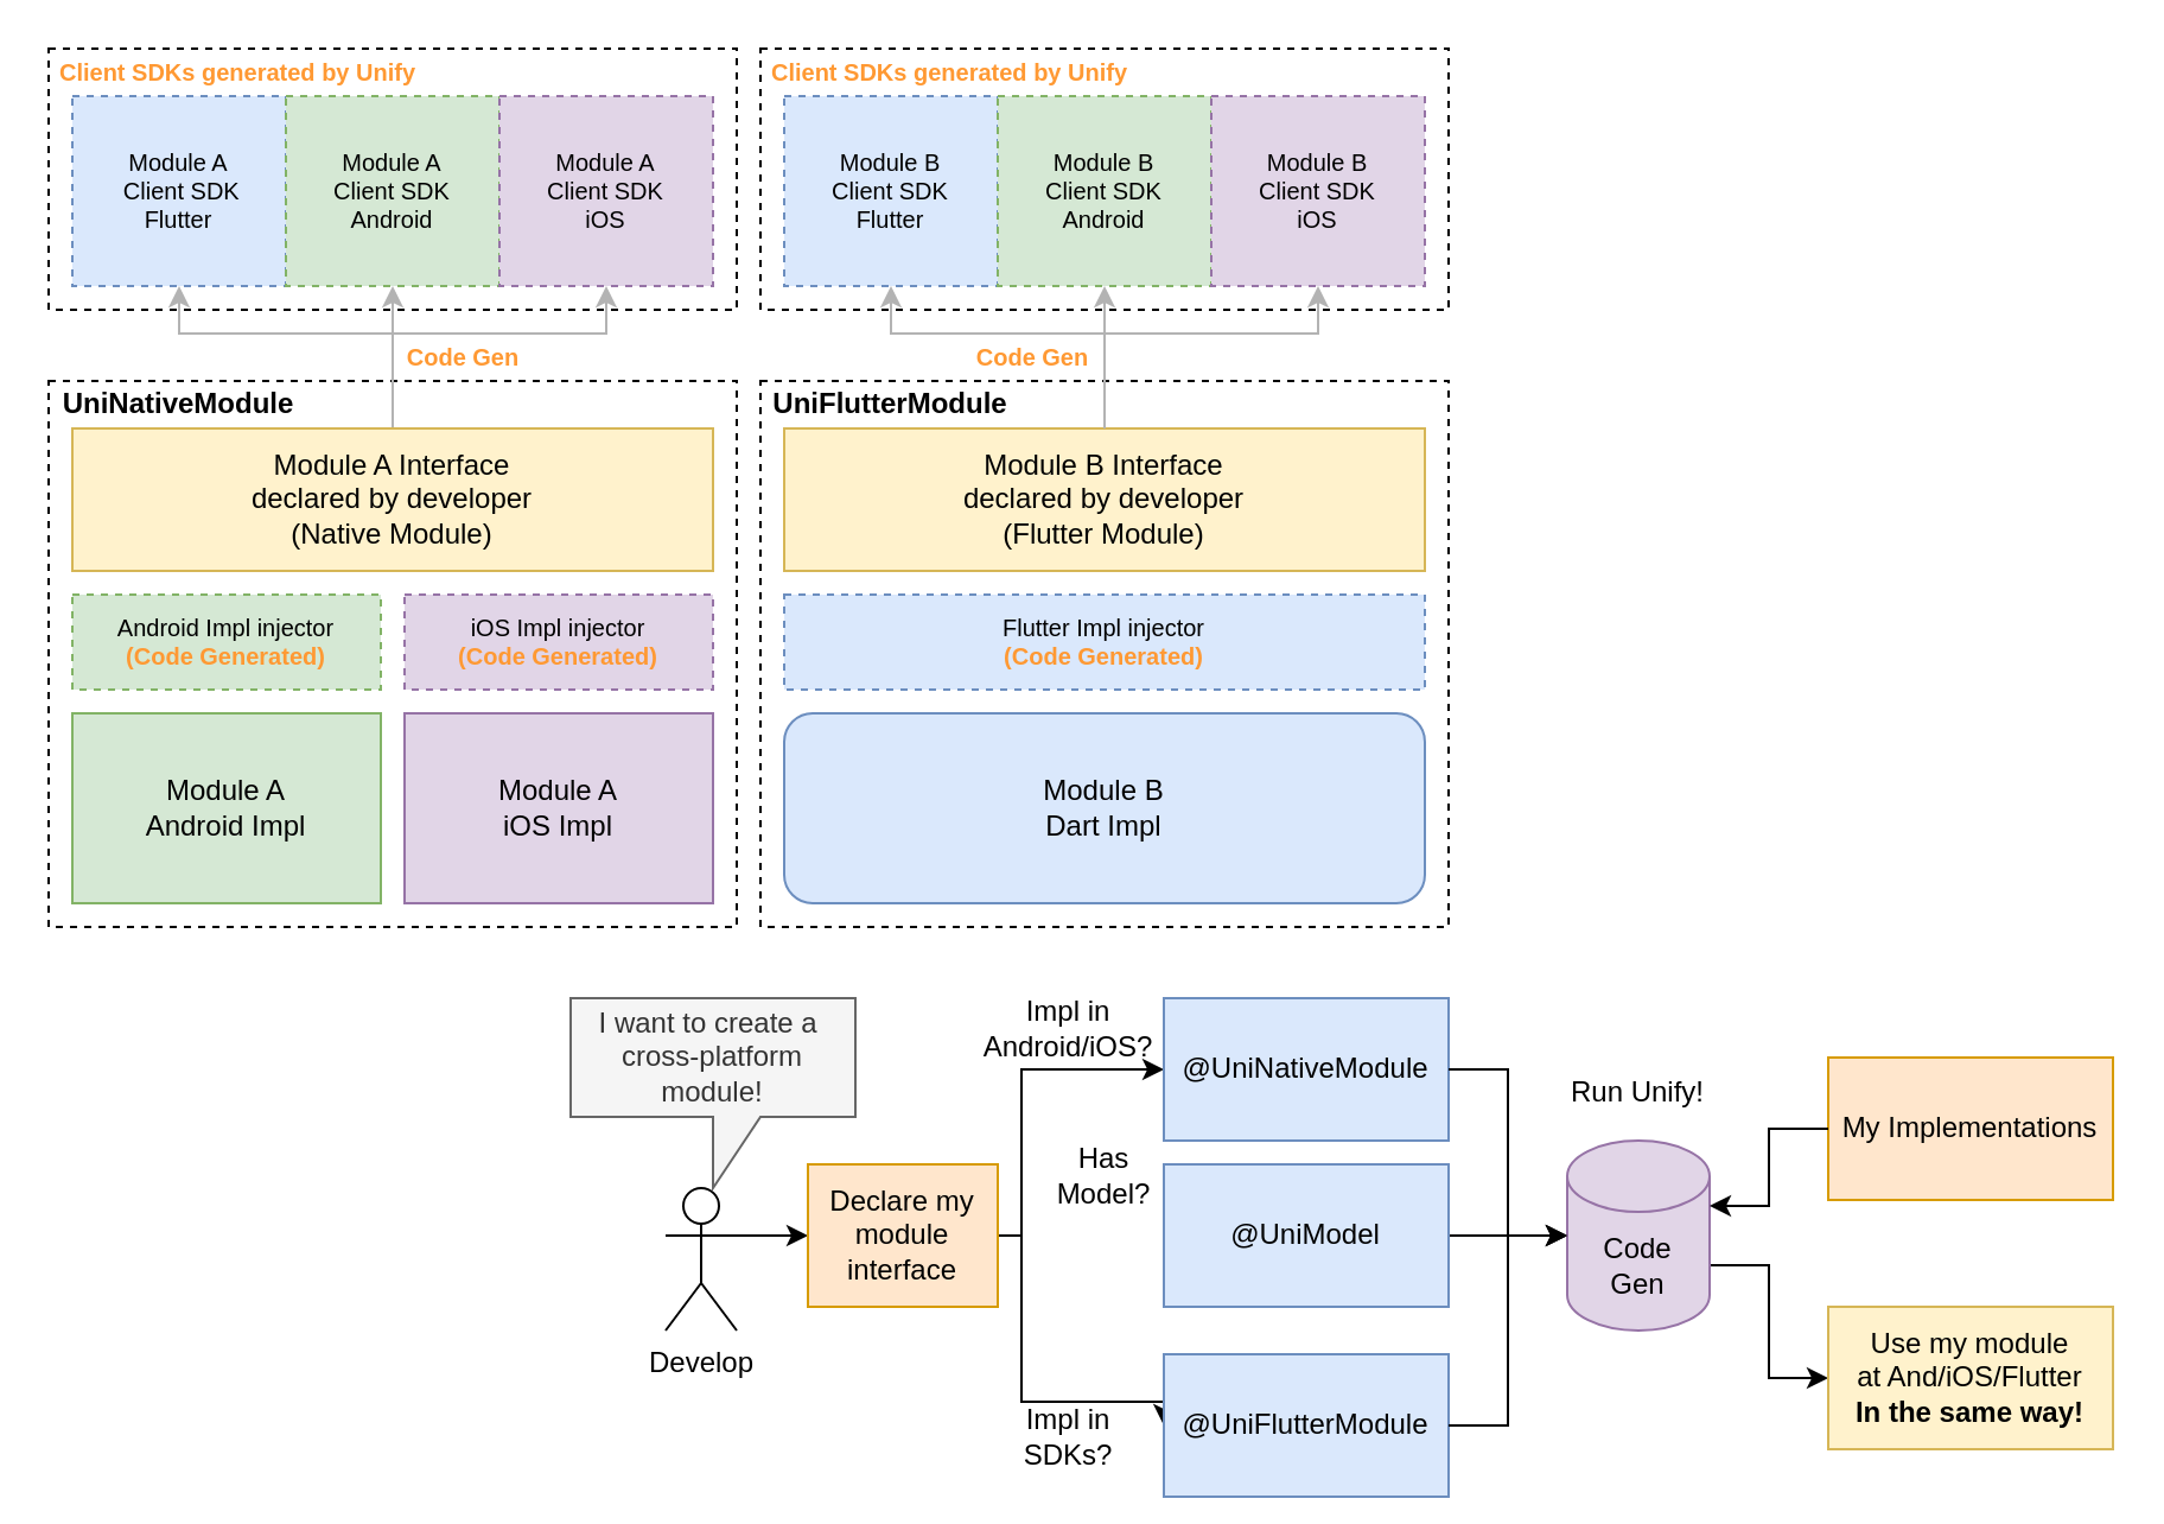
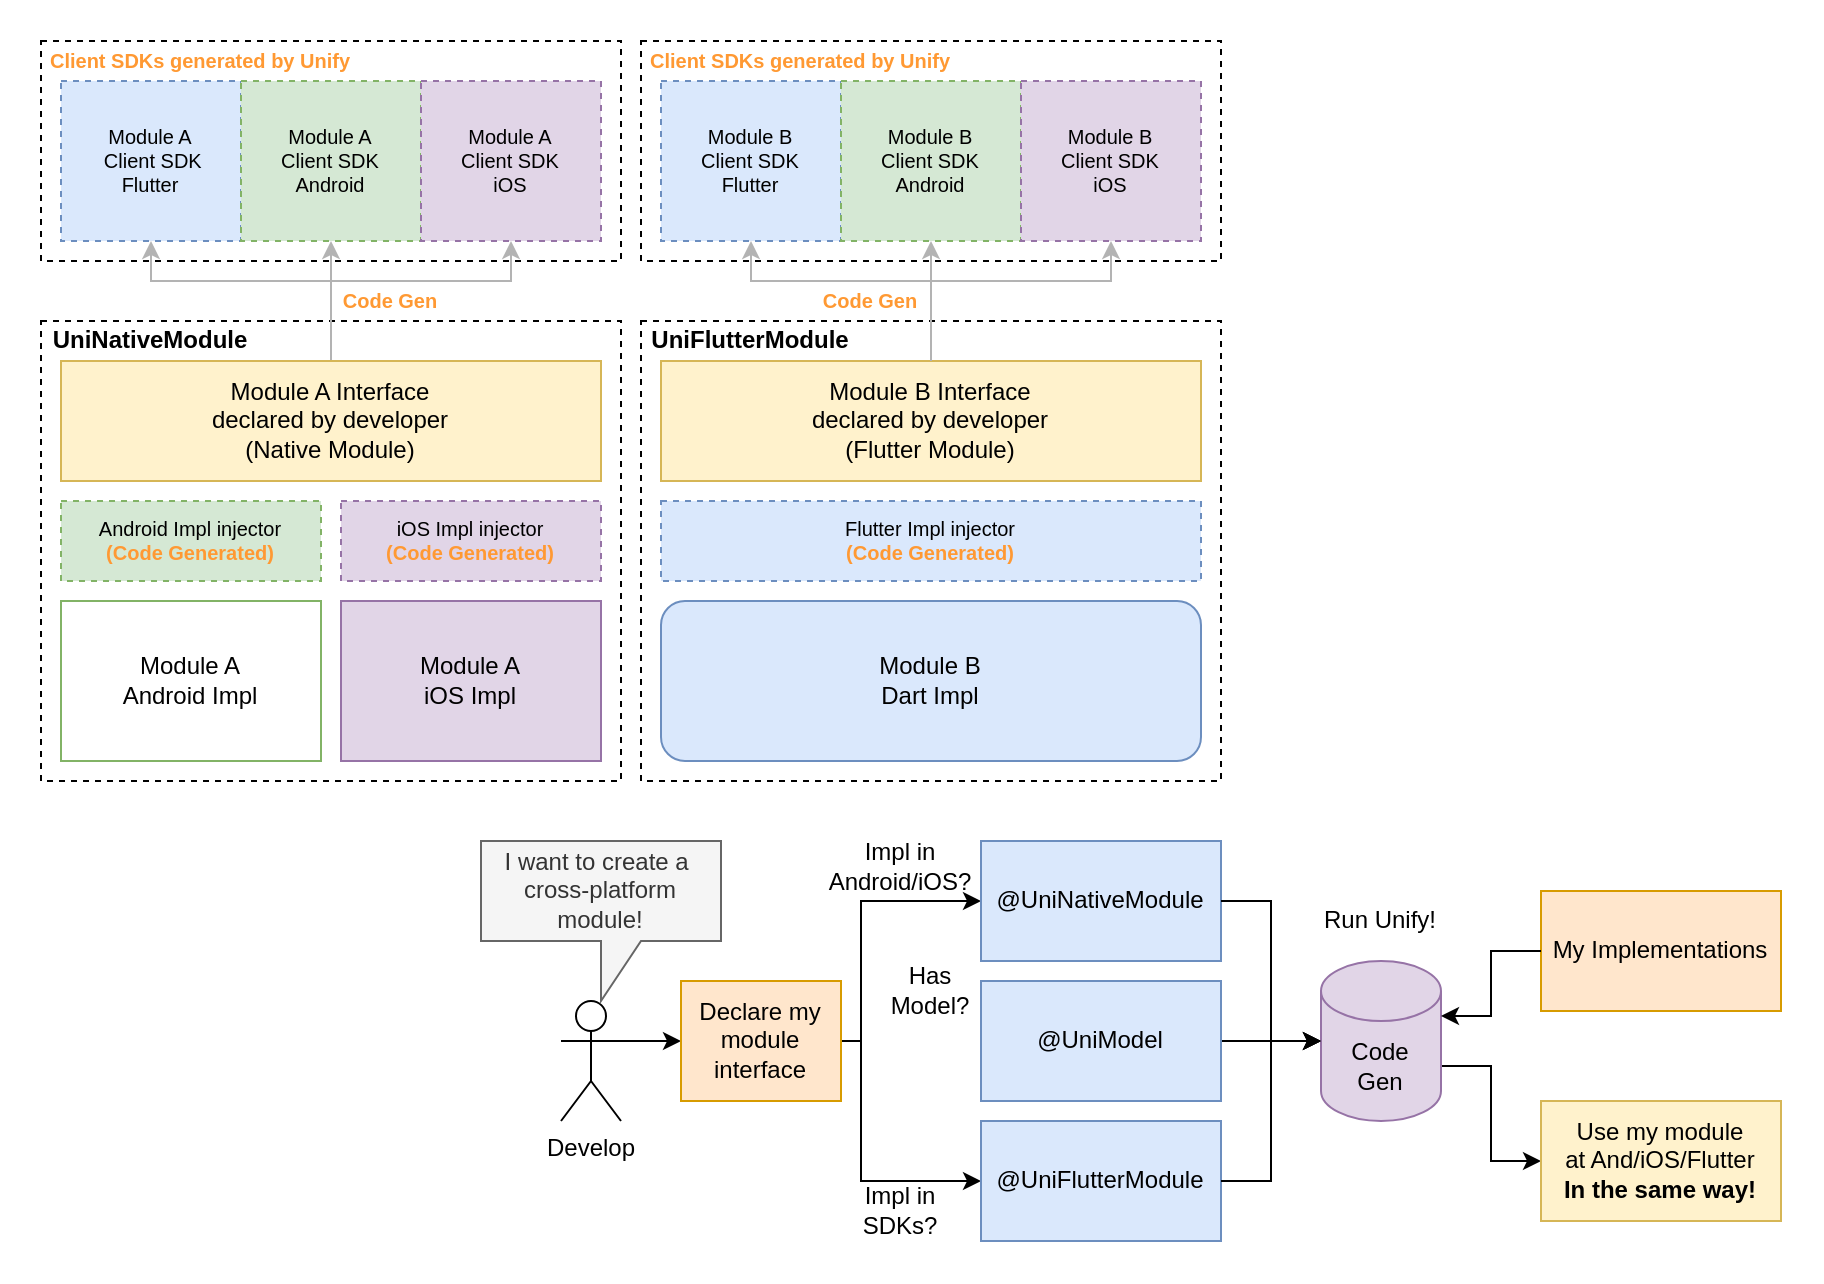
  <mxCell id="0" />
  <mxCell id="1" parent="0" />
  <mxCell id="2" value="" style="edgeStyle=orthogonalEdgeStyle;rounded=0;orthogonalLoop=1;jettySize=auto;html=1;strokeColor=#B3B3B3;" parent="1" source="3" target="26" edge="1"><mxGeometry relative="1" as="geometry" /></mxCell>
  <mxCell id="3" value="" style="rounded=0;whiteSpace=wrap;html=1;dashed=1;" parent="1" vertex="1"><mxGeometry x="320" y="160" width="290" height="230" as="geometry" /></mxCell>
  <mxCell id="4" value="" style="rounded=0;whiteSpace=wrap;html=1;dashed=1;" parent="1" vertex="1"><mxGeometry x="20" y="20" width="290" height="110" as="geometry" /></mxCell>
  <mxCell id="5" value="" style="rounded=0;whiteSpace=wrap;html=1;dashed=1;" parent="1" vertex="1"><mxGeometry x="20" y="160" width="290" height="230" as="geometry" /></mxCell>
  <mxCell id="6" style="edgeStyle=orthogonalEdgeStyle;rounded=0;orthogonalLoop=1;jettySize=auto;html=1;exitX=0.5;exitY=0;exitDx=0;exitDy=0;strokeColor=#B3B3B3;" parent="1" source="9" target="15" edge="1"><mxGeometry relative="1" as="geometry"><Array as="points"><mxPoint x="165" y="140" /><mxPoint x="75" y="140" /></Array></mxGeometry></mxCell>
  <mxCell id="7" style="edgeStyle=orthogonalEdgeStyle;rounded=0;orthogonalLoop=1;jettySize=auto;html=1;exitX=0.5;exitY=0;exitDx=0;exitDy=0;entryX=0.5;entryY=1;entryDx=0;entryDy=0;strokeColor=#B3B3B3;" parent="1" source="9" target="16" edge="1"><mxGeometry relative="1" as="geometry" /></mxCell>
  <mxCell id="8" style="edgeStyle=orthogonalEdgeStyle;rounded=0;orthogonalLoop=1;jettySize=auto;html=1;exitX=0.5;exitY=0;exitDx=0;exitDy=0;entryX=0.5;entryY=1;entryDx=0;entryDy=0;strokeColor=#B3B3B3;" parent="1" source="9" target="17" edge="1"><mxGeometry relative="1" as="geometry"><Array as="points"><mxPoint x="165" y="140" /><mxPoint x="255" y="140" /></Array></mxGeometry></mxCell>
  <mxCell id="9" value="Module A Interface&lt;br&gt;declared by developer&lt;br&gt;(Native Module)" style="rounded=0;whiteSpace=wrap;html=1;fillColor=#fff2cc;strokeColor=#d6b656;" parent="1" vertex="1"><mxGeometry x="30" y="180" width="270" height="60" as="geometry" /></mxCell>
  <mxCell id="10" value="Module B Interface&lt;br&gt;declared by developer&lt;br style=&quot;border-color: var(--border-color);&quot;&gt;(Flutter Module)" style="rounded=0;whiteSpace=wrap;html=1;fillColor=#fff2cc;strokeColor=#d6b656;" parent="1" vertex="1"><mxGeometry x="330" y="180" width="270" height="60" as="geometry" /></mxCell>
- <mxCell id="11" value="Module A&lt;br&gt;Android Impl" style="rounded=0;whiteSpace=wrap;html=1;fillColor=#d5e8d4;strokeColor=#82b366;" parent="1" vertex="1"><mxGeometry x="30" y="300" width="130" height="80" as="geometry" /></mxCell>
+ <mxCell id="11" value="Module A&lt;br&gt;Android Impl" style="rounded=0;whiteSpace=wrap;html=1;fillColor=#ffffff;strokeColor=#82b366;" parent="1" vertex="1"><mxGeometry x="30" y="300" width="130" height="80" as="geometry" /></mxCell>
  <mxCell id="12" value="Module A&lt;br&gt;iOS Impl" style="rounded=0;whiteSpace=wrap;html=1;fillColor=#e1d5e7;strokeColor=#9673a6;" parent="1" vertex="1"><mxGeometry x="170" y="300" width="130" height="80" as="geometry" /></mxCell>
  <mxCell id="13" value="Android Impl injector&lt;br&gt;&lt;font color=&quot;#ff9933&quot;&gt;&lt;b&gt;(Code Generated)&lt;/b&gt;&lt;/font&gt;" style="rounded=0;whiteSpace=wrap;html=1;fontSize=10;fillColor=#d5e8d4;strokeColor=#82b366;dashed=1;" parent="1" vertex="1"><mxGeometry x="30" y="250" width="130" height="40" as="geometry" /></mxCell>
  <mxCell id="14" value="iOS Impl injector&lt;br&gt;&lt;font color=&quot;#ff9933&quot;&gt;&lt;b&gt;(Code Generated)&lt;/b&gt;&lt;/font&gt;" style="rounded=0;whiteSpace=wrap;html=1;fontSize=10;fillColor=#e1d5e7;strokeColor=#9673a6;dashed=1;" parent="1" vertex="1"><mxGeometry x="170" y="250" width="130" height="40" as="geometry" /></mxCell>
  <mxCell id="15" value="Module A&lt;br&gt;&amp;nbsp;Client SDK&lt;br&gt;Flutter" style="rounded=0;whiteSpace=wrap;html=1;fontSize=10;fillColor=#dae8fc;strokeColor=#6c8ebf;dashed=1;" parent="1" vertex="1"><mxGeometry x="30" y="40" width="90" height="80" as="geometry" /></mxCell>
  <mxCell id="16" value="Module A&lt;br&gt;Client SDK&lt;br&gt;Android" style="rounded=0;whiteSpace=wrap;html=1;fontSize=10;fillColor=#d5e8d4;strokeColor=#82b366;dashed=1;" parent="1" vertex="1"><mxGeometry x="120" y="40" width="90" height="80" as="geometry" /></mxCell>
  <mxCell id="17" value="Module A&lt;br&gt;Client SDK&lt;br&gt;iOS" style="rounded=0;whiteSpace=wrap;html=1;fontSize=10;fillColor=#e1d5e7;strokeColor=#9673a6;dashed=1;" parent="1" vertex="1"><mxGeometry x="210" y="40" width="90" height="80" as="geometry" /></mxCell>
  <mxCell id="18" value="UniNativeModule" style="text;html=1;strokeColor=none;fillColor=none;align=center;verticalAlign=middle;whiteSpace=wrap;rounded=0;fontStyle=1" parent="1" vertex="1"><mxGeometry x="20" y="160" width="110" height="20" as="geometry" /></mxCell>
  <mxCell id="19" value="Client SDKs generated by Unify" style="text;html=1;strokeColor=none;fillColor=none;align=center;verticalAlign=middle;whiteSpace=wrap;rounded=0;fontColor=#FF9933;fontSize=10;fontStyle=1" parent="1" vertex="1"><mxGeometry x="20" y="20" width="160" height="20" as="geometry" /></mxCell>
  <mxCell id="20" value="Code Gen" style="text;html=1;strokeColor=none;fillColor=none;align=center;verticalAlign=middle;whiteSpace=wrap;rounded=0;fontColor=#FF9933;fontSize=10;fontStyle=1" parent="1" vertex="1"><mxGeometry x="170" y="140" width="50" height="20" as="geometry" /></mxCell>
  <mxCell id="21" value="UniFlutterModule" style="text;html=1;strokeColor=none;fillColor=none;align=center;verticalAlign=middle;whiteSpace=wrap;rounded=0;fontStyle=1" parent="1" vertex="1"><mxGeometry x="320" y="160" width="110" height="20" as="geometry" /></mxCell>
  <mxCell id="22" value="Flutter Impl injector&lt;br&gt;&lt;font color=&quot;#ff9933&quot;&gt;&lt;b&gt;(Code Generated)&lt;/b&gt;&lt;/font&gt;" style="rounded=0;whiteSpace=wrap;html=1;fontSize=10;fillColor=#dae8fc;strokeColor=#6c8ebf;dashed=1;" parent="1" vertex="1"><mxGeometry x="330" y="250" width="270" height="40" as="geometry" /></mxCell>
  <mxCell id="23" value="Module B&lt;br&gt;Dart Impl" style="whiteSpace=wrap;html=1;fillColor=#dae8fc;strokeColor=#6c8ebf;rounded=1;" parent="1" vertex="1"><mxGeometry x="330" y="300" width="270" height="80" as="geometry" /></mxCell>
  <mxCell id="24" value="" style="rounded=0;whiteSpace=wrap;html=1;dashed=1;" parent="1" vertex="1"><mxGeometry x="320" y="20" width="290" height="110" as="geometry" /></mxCell>
  <mxCell id="25" value="Module B&lt;br&gt;Client SDK&lt;br&gt;Flutter" style="rounded=0;whiteSpace=wrap;html=1;fontSize=10;fillColor=#dae8fc;strokeColor=#6c8ebf;dashed=1;" parent="1" vertex="1"><mxGeometry x="330" y="40" width="90" height="80" as="geometry" /></mxCell>
  <mxCell id="26" value="Module B&lt;br&gt;Client SDK&lt;br&gt;Android" style="rounded=0;whiteSpace=wrap;html=1;fontSize=10;fillColor=#d5e8d4;strokeColor=#82b366;dashed=1;" parent="1" vertex="1"><mxGeometry x="420" y="40" width="90" height="80" as="geometry" /></mxCell>
  <mxCell id="27" value="Module B&lt;br&gt;Client SDK&lt;br&gt;iOS" style="rounded=0;whiteSpace=wrap;html=1;fontSize=10;fillColor=#e1d5e7;strokeColor=#9673a6;dashed=1;" parent="1" vertex="1"><mxGeometry x="510" y="40" width="90" height="80" as="geometry" /></mxCell>
  <mxCell id="28" value="Client SDKs generated by Unify" style="text;html=1;strokeColor=none;fillColor=none;align=center;verticalAlign=middle;whiteSpace=wrap;rounded=0;fontColor=#FF9933;fontSize=10;fontStyle=1" parent="1" vertex="1"><mxGeometry x="320" y="20" width="160" height="20" as="geometry" /></mxCell>
  <mxCell id="29" style="edgeStyle=orthogonalEdgeStyle;rounded=0;orthogonalLoop=1;jettySize=auto;html=1;exitX=0.5;exitY=0;exitDx=0;exitDy=0;entryX=0.5;entryY=1;entryDx=0;entryDy=0;strokeColor=#B3B3B3;" parent="1" source="10" target="26" edge="1"><mxGeometry relative="1" as="geometry" /></mxCell>
  <mxCell id="30" style="edgeStyle=orthogonalEdgeStyle;rounded=0;orthogonalLoop=1;jettySize=auto;html=1;exitX=0.5;exitY=0;exitDx=0;exitDy=0;entryX=0.5;entryY=1;entryDx=0;entryDy=0;strokeColor=#B3B3B3;" parent="1" source="10" target="25" edge="1"><mxGeometry relative="1" as="geometry"><Array as="points"><mxPoint x="465" y="140" /><mxPoint x="375" y="140" /></Array></mxGeometry></mxCell>
  <mxCell id="31" style="edgeStyle=orthogonalEdgeStyle;rounded=0;orthogonalLoop=1;jettySize=auto;html=1;exitX=0.5;exitY=0;exitDx=0;exitDy=0;entryX=0.5;entryY=1;entryDx=0;entryDy=0;strokeColor=#B3B3B3;" parent="1" source="10" target="27" edge="1"><mxGeometry relative="1" as="geometry"><Array as="points"><mxPoint x="465" y="140" /><mxPoint x="555" y="140" /></Array></mxGeometry></mxCell>
  <mxCell id="32" value="Code Gen" style="text;html=1;strokeColor=none;fillColor=none;align=center;verticalAlign=middle;whiteSpace=wrap;rounded=0;fontColor=#FF9933;fontSize=10;fontStyle=1" parent="1" vertex="1"><mxGeometry x="410" y="140" width="50" height="20" as="geometry" /></mxCell>
  <mxCell id="33" style="edgeStyle=orthogonalEdgeStyle;rounded=0;orthogonalLoop=1;jettySize=auto;html=1;exitX=1;exitY=0.333;exitDx=0;exitDy=0;exitPerimeter=0;entryX=0;entryY=0.5;entryDx=0;entryDy=0;" parent="1" source="34" target="38" edge="1"><mxGeometry relative="1" as="geometry" /></mxCell>
  <mxCell id="34" value="Develop" style="shape=umlActor;verticalLabelPosition=bottom;verticalAlign=top;html=1;outlineConnect=0;" parent="1" vertex="1"><mxGeometry x="280" y="500" width="30" height="60" as="geometry" /></mxCell>
  <mxCell id="35" value="I want to create a&amp;nbsp;&lt;br&gt;cross-platform module!" style="shape=callout;whiteSpace=wrap;html=1;perimeter=calloutPerimeter;fillColor=#f5f5f5;fontColor=#333333;strokeColor=#666666;" parent="1" vertex="1"><mxGeometry x="240" y="420" width="120" height="80" as="geometry" /></mxCell>
  <mxCell id="36" style="edgeStyle=orthogonalEdgeStyle;rounded=0;orthogonalLoop=1;jettySize=auto;html=1;exitX=1;exitY=0.5;exitDx=0;exitDy=0;entryX=0;entryY=0.5;entryDx=0;entryDy=0;" parent="1" source="38" target="39" edge="1"><mxGeometry relative="1" as="geometry"><Array as="points"><mxPoint x="430" y="520" /><mxPoint x="430" y="450" /></Array></mxGeometry></mxCell>
  <mxCell id="37" style="edgeStyle=orthogonalEdgeStyle;rounded=0;orthogonalLoop=1;jettySize=auto;html=1;exitX=1;exitY=0.5;exitDx=0;exitDy=0;entryX=0;entryY=0.5;entryDx=0;entryDy=0;" parent="1" source="38" target="40" edge="1"><mxGeometry relative="1" as="geometry"><Array as="points"><mxPoint x="430" y="520" /><mxPoint x="430" y="590" /></Array></mxGeometry></mxCell>
  <mxCell id="38" value="Declare my&lt;br&gt;module interface" style="rounded=0;whiteSpace=wrap;html=1;fillColor=#ffe6cc;strokeColor=#d79b00;" parent="1" vertex="1"><mxGeometry x="340" y="490" width="80" height="60" as="geometry" /></mxCell>
  <mxCell id="39" value="@UniNativeModule" style="rounded=0;whiteSpace=wrap;html=1;fillColor=#dae8fc;strokeColor=#6c8ebf;" parent="1" vertex="1"><mxGeometry x="490" y="420" width="120" height="60" as="geometry" /></mxCell>
- <mxCell id="40" value="@UniFlutterModule" style="rounded=0;whiteSpace=wrap;html=1;fillColor=#dae8fc;strokeColor=#6c8ebf;" parent="1" vertex="1"><mxGeometry x="490" y="570" width="120" height="60" as="geometry" /></mxCell>
+ <mxCell id="40" value="@UniFlutterModule" style="rounded=0;whiteSpace=wrap;html=1;fillColor=#dae8fc;strokeColor=#6c8ebf;" parent="1" vertex="1"><mxGeometry x="490" y="560" width="120" height="60" as="geometry" /></mxCell>
  <mxCell id="41" value="Impl in&lt;br&gt;Android/iOS?" style="text;html=1;strokeColor=none;fillColor=none;align=center;verticalAlign=middle;whiteSpace=wrap;rounded=0;" parent="1" vertex="1"><mxGeometry x="420" y="418" width="60" height="30" as="geometry" /></mxCell>
  <mxCell id="42" value="Impl in&lt;br&gt;SDKs?" style="text;html=1;strokeColor=none;fillColor=none;align=center;verticalAlign=middle;whiteSpace=wrap;rounded=0;" parent="1" vertex="1"><mxGeometry x="420" y="590" width="60" height="30" as="geometry" /></mxCell>
  <mxCell id="43" style="edgeStyle=orthogonalEdgeStyle;rounded=0;orthogonalLoop=1;jettySize=auto;html=1;exitX=1;exitY=0.5;exitDx=0;exitDy=0;" parent="1" source="44" target="47" edge="1"><mxGeometry relative="1" as="geometry" /></mxCell>
  <mxCell id="44" value="@UniModel" style="rounded=0;whiteSpace=wrap;html=1;fillColor=#dae8fc;strokeColor=#6c8ebf;" parent="1" vertex="1"><mxGeometry x="490" y="490" width="120" height="60" as="geometry" /></mxCell>
  <mxCell id="45" value="Has&lt;br&gt;Model?" style="text;html=1;strokeColor=none;fillColor=none;align=center;verticalAlign=middle;whiteSpace=wrap;rounded=0;" parent="1" vertex="1"><mxGeometry x="435" y="480" width="60" height="30" as="geometry" /></mxCell>
  <mxCell id="46" style="edgeStyle=orthogonalEdgeStyle;rounded=0;orthogonalLoop=1;jettySize=auto;html=1;exitX=1;exitY=0;exitDx=0;exitDy=52.5;exitPerimeter=0;entryX=0;entryY=0.5;entryDx=0;entryDy=0;" parent="1" source="47" target="53" edge="1"><mxGeometry relative="1" as="geometry" /></mxCell>
  <mxCell id="47" value="Code&lt;br&gt;Gen" style="shape=cylinder3;whiteSpace=wrap;html=1;boundedLbl=1;backgroundOutline=1;size=15;fillColor=#e1d5e7;strokeColor=#9673a6;" parent="1" vertex="1"><mxGeometry x="660" y="480" width="60" height="80" as="geometry" /></mxCell>
  <mxCell id="48" style="edgeStyle=orthogonalEdgeStyle;rounded=0;orthogonalLoop=1;jettySize=auto;html=1;exitX=1;exitY=0.5;exitDx=0;exitDy=0;entryX=0;entryY=0.5;entryDx=0;entryDy=0;entryPerimeter=0;" parent="1" source="39" target="47" edge="1"><mxGeometry relative="1" as="geometry" /></mxCell>
  <mxCell id="49" style="edgeStyle=orthogonalEdgeStyle;rounded=0;orthogonalLoop=1;jettySize=auto;html=1;exitX=1;exitY=0.5;exitDx=0;exitDy=0;entryX=0;entryY=0.5;entryDx=0;entryDy=0;entryPerimeter=0;" parent="1" source="40" target="47" edge="1"><mxGeometry relative="1" as="geometry" /></mxCell>
  <mxCell id="50" value="Run Unify!" style="text;html=1;strokeColor=none;fillColor=none;align=center;verticalAlign=middle;whiteSpace=wrap;rounded=0;" parent="1" vertex="1"><mxGeometry x="660" y="445" width="60" height="30" as="geometry" /></mxCell>
  <mxCell id="51" value="My Implementations" style="rounded=0;whiteSpace=wrap;html=1;fillColor=#ffe6cc;strokeColor=#d79b00;" parent="1" vertex="1"><mxGeometry x="770" y="445" width="120" height="60" as="geometry" /></mxCell>
  <mxCell id="52" style="edgeStyle=orthogonalEdgeStyle;rounded=0;orthogonalLoop=1;jettySize=auto;html=1;exitX=0;exitY=0.5;exitDx=0;exitDy=0;entryX=1;entryY=0;entryDx=0;entryDy=27.5;entryPerimeter=0;" parent="1" source="51" target="47" edge="1"><mxGeometry relative="1" as="geometry" /></mxCell>
  <mxCell id="53" value="Use my module&lt;br&gt;at And/iOS/Flutter&lt;br&gt;&lt;b&gt;In the same way!&lt;/b&gt;" style="rounded=0;whiteSpace=wrap;html=1;fillColor=#fff2cc;strokeColor=#d6b656;" parent="1" vertex="1"><mxGeometry x="770" y="550" width="120" height="60" as="geometry" /></mxCell>
